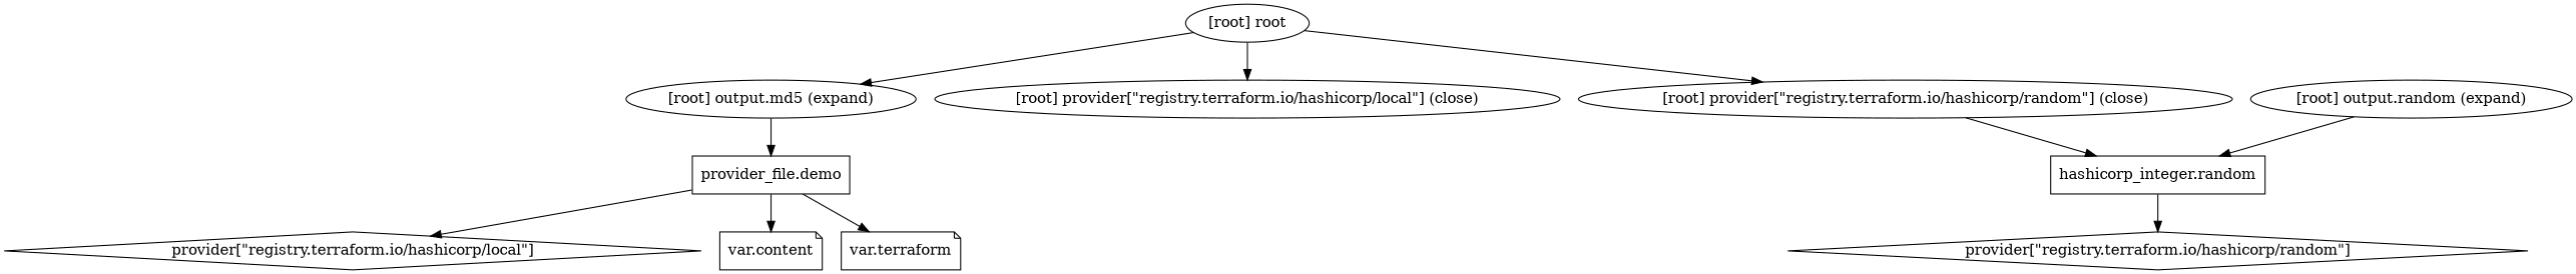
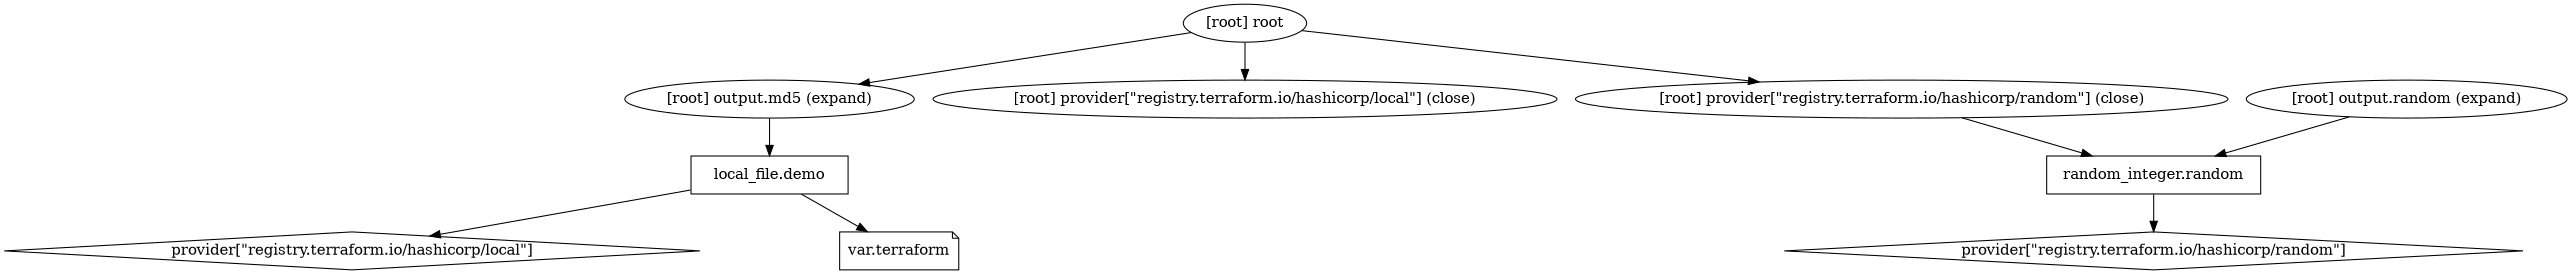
  digraph {
    compound=true
    newrank=true
-   n1 [label="provider_file.demo" shape=box]
+   n1 [label="local_file.demo" shape=box]
    n2 [label="provider[\"registry.terraform.io/hashicorp/local\"]" shape=diamond]
-   n3 [label="var.content" shape=note]
    n4 [label="var.terraform" shape=note]
    n5 [label="provider[\"registry.terraform.io/hashicorp/random\"]" shape=diamond]
-   n6 [label="hashicorp_integer.random" shape=box]
+   n6 [label="random_integer.random" shape=box]
    "[root] output.md5 (expand)"
    "[root] output.random (expand)"
    "[root] provider[\"registry.terraform.io/hashicorp/local\"] (close)"
    "[root] provider[\"registry.terraform.io/hashicorp/random\"] (close)"
    "[root] root"
    subgraph sub_1 {
      n1
      n2
-     n3
      n4
      n5
      n6
      "[root] output.md5 (expand)"
      "[root] output.random (expand)"
      "[root] provider[\"registry.terraform.io/hashicorp/local\"] (close)"
      "[root] provider[\"registry.terraform.io/hashicorp/random\"] (close)"
      "[root] root"
    }
    n1 -> n2
-   n1 -> n3
    n1 -> n4
    n6 -> n5
    "[root] output.md5 (expand)" -> n1
    "[root] output.random (expand)" -> n6
    "[root] provider[\"registry.terraform.io/hashicorp/random\"] (close)" -> n6
    "[root] root" -> "[root] output.md5 (expand)"
    "[root] root" -> "[root] provider[\"registry.terraform.io/hashicorp/local\"] (close)"
    "[root] root" -> "[root] provider[\"registry.terraform.io/hashicorp/random\"] (close)"
  }
